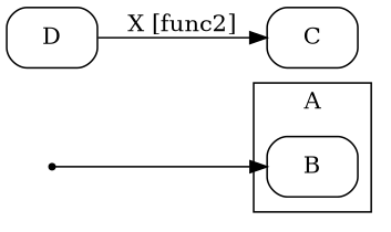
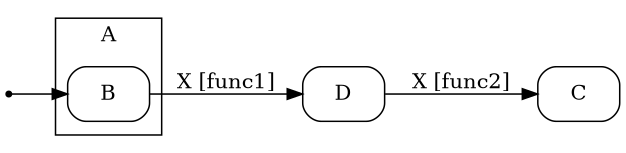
  digraph {
    compound=true
    rankdir=LR
    node [shape=Mrecord]
    n1 [label=B]
    D
    C
    init [shape=point]
    subgraph cluster_1 {
      label=A
      n1
    }
+   n1 -> D [label="X [func1]"]
    D -> C [label="X [func2]"]
    init -> n1
  }
